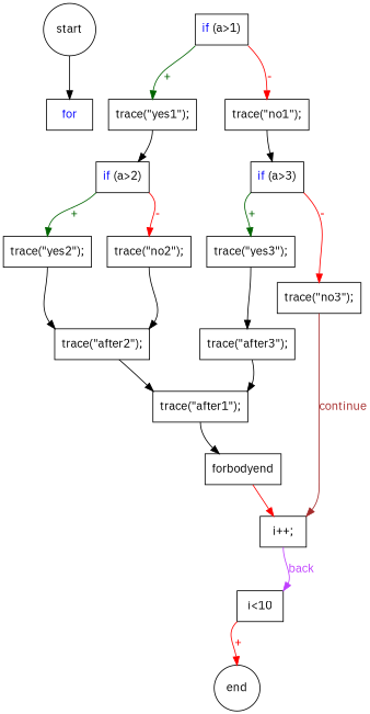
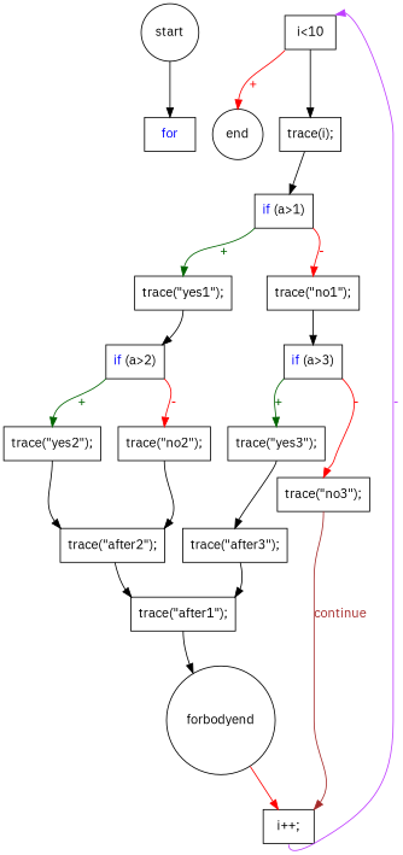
  digraph {
    fontname="IBM Plex Sans"
    node [fontname="IBM Plex Sans" shape=box]
    edge [fontname="IBM Plex Sans" headport=n tailport=s]
    start [shape=circle]
    n2 [label=<<FONT color="blue">for</FONT>>]
    end [shape=circle]
    n4 [label="i<10"]
+   n5 [label="trace(i);"]
    n6 [label=<<FONT color="blue">if</FONT> (a&gt;1)>]
    n7 [label="i++;"]
    n8 [label="trace(\"yes1\");"]
    n9 [label="trace(\"no1\");"]
    n10 [label=<<FONT color="blue">if</FONT> (a&gt;2)>]
    n11 [label=<<FONT color="blue">if</FONT> (a&gt;3)>]
    n12 [label="trace(\"yes2\");"]
    n13 [label="trace(\"no2\");"]
    n14 [label="trace(\"yes3\");"]
    n15 [label="trace(\"no3\");"]
    n16 [label="trace(\"after2\");"]
    n17 [label="trace(\"after1\");"]
-   forbodyend
+   forbodyend [shape=circle]
    n19 [label="trace(\"after3\");"]
    start -> n2 [headport="" tailport=""]
    n4 -> end [color=red fontcolor=red label="+" tailport=sw]
+   n4 -> n5 [headport="" tailport=""]
+   n5 -> n6 [headport="" tailport=""]
    n6 -> n8 [color=darkgreen fontcolor=darkgreen label="+" tailport=sw]
    n6 -> n9 [color=red fontcolor=red label="-" tailport=se]
-   n7 -> n4 [color=darkorchid1 fontcolor=darkorchid1 headport=ne label=back]
+   n7 -> n4 [color=darkorchid1 fontcolor=darkorchid1 headport=ne label="-"]
    n8 -> n10 [headport=""]
    n9 -> n11 [headport=""]
    n10 -> n12 [color=darkgreen fontcolor=darkgreen label="+" tailport=sw]
    n10 -> n13 [color=red fontcolor=red label="-" tailport=se]
    n11 -> n14 [color=darkgreen fontcolor=darkgreen label="+" tailport=sw]
    n11 -> n15 [color=red fontcolor=red label="-" tailport=se]
    n12 -> n16 [headport=nw]
    n13 -> n16 [headport=ne]
    n14 -> n19
    n15 -> n7 [color=brown fontcolor=brown headport=ne label=continue]
    n16 -> n17 [headport=nw tailport=""]
    n17 -> forbodyend [headport=""]
    forbodyend -> n7 [color=red headport="" tailport=""]
    n19 -> n17 [headport=ne tailport=""]
  }
